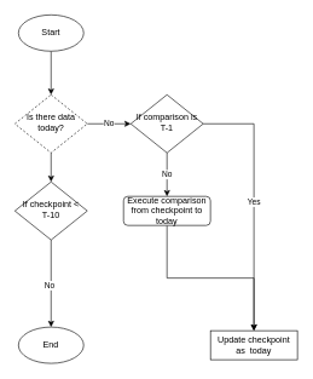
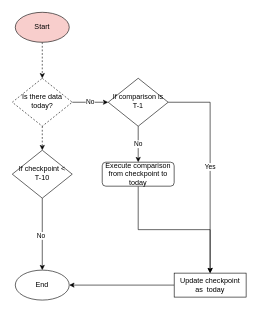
  <mxCell id="0" />
  <mxCell id="1" parent="0" />
  <mxCell id="2" value="No" style="edgeStyle=orthogonalEdgeStyle;rounded=0;orthogonalLoop=1;jettySize=auto;html=1;entryX=0;entryY=0.5;entryDx=0;entryDy=0;" edge="1" parent="1" source="4" target="10"><mxGeometry relative="1" as="geometry" /></mxCell>
- <mxCell id="3" style="edgeStyle=orthogonalEdgeStyle;rounded=0;orthogonalLoop=1;jettySize=auto;html=1;entryX=0.5;entryY=0;entryDx=0;entryDy=0;" edge="1" parent="1" source="4" target="17"><mxGeometry relative="1" as="geometry" /></mxCell>
+ <mxCell id="3" style="edgeStyle=orthogonalEdgeStyle;rounded=0;orthogonalLoop=1;jettySize=auto;html=1;entryX=0.5;entryY=0;entryDx=0;entryDy=0;dashed=1;" edge="1" parent="1" source="4" target="17"><mxGeometry relative="1" as="geometry" /></mxCell>
  <mxCell id="4" value="Is there data today?" style="rhombus;whiteSpace=wrap;html=1;shadow=0;fontFamily=Helvetica;fontSize=12;align=center;strokeWidth=1;spacing=6;spacingTop=-4;dashed=1;" parent="1" vertex="1"><mxGeometry x="20" y="130" width="100" height="80" as="geometry" /></mxCell>
- <mxCell id="5" style="edgeStyle=orthogonalEdgeStyle;rounded=0;orthogonalLoop=1;jettySize=auto;html=1;entryX=0.5;entryY=0;entryDx=0;entryDy=0;" edge="1" parent="1" source="6" target="4"><mxGeometry relative="1" as="geometry"><mxPoint x="70" y="110" as="targetPoint" /></mxGeometry></mxCell>
- <mxCell id="6" value="Start" style="ellipse;whiteSpace=wrap;html=1;" vertex="1" parent="1"><mxGeometry x="25" y="20" width="90" height="50" as="geometry" /></mxCell>
+ <mxCell id="5" style="edgeStyle=orthogonalEdgeStyle;rounded=0;orthogonalLoop=1;jettySize=auto;html=1;entryX=0.5;entryY=0;entryDx=0;entryDy=0;dashed=1;" edge="1" parent="1" source="6" target="4"><mxGeometry relative="1" as="geometry"><mxPoint x="70" y="110" as="targetPoint" /></mxGeometry></mxCell>
+ <mxCell id="6" value="Start" style="ellipse;whiteSpace=wrap;html=1;fillColor=#f8cecc;" vertex="1" parent="1"><mxGeometry x="25" y="20" width="90" height="50" as="geometry" /></mxCell>
  <mxCell id="7" value="End" style="ellipse;whiteSpace=wrap;html=1;" vertex="1" parent="1"><mxGeometry x="25" y="450" width="90" height="50" as="geometry" /></mxCell>
  <mxCell id="8" value="Yes" style="edgeStyle=orthogonalEdgeStyle;rounded=0;orthogonalLoop=1;jettySize=auto;html=1;entryX=0.5;entryY=0;entryDx=0;entryDy=0;" edge="1" parent="1" source="10" target="12"><mxGeometry relative="1" as="geometry"><mxPoint x="230" y="240" as="targetPoint" /></mxGeometry></mxCell>
  <mxCell id="9" value="No" style="edgeStyle=orthogonalEdgeStyle;rounded=0;orthogonalLoop=1;jettySize=auto;html=1;entryX=0.5;entryY=0;entryDx=0;entryDy=0;" edge="1" parent="1" source="10" target="14"><mxGeometry relative="1" as="geometry"><mxPoint x="360" y="240" as="targetPoint" /></mxGeometry></mxCell>
  <mxCell id="10" value="If comparison is&lt;br&gt;T-1" style="rhombus;whiteSpace=wrap;html=1;shadow=0;fontFamily=Helvetica;fontSize=12;align=center;strokeWidth=1;spacing=6;spacingTop=-4;" vertex="1" parent="1"><mxGeometry x="180" y="130" width="100" height="80" as="geometry" /></mxCell>
+ <mxCell id="11" style="edgeStyle=orthogonalEdgeStyle;rounded=0;orthogonalLoop=1;jettySize=auto;html=1;entryX=1;entryY=0.5;entryDx=0;entryDy=0;" edge="1" parent="1" source="12" target="7"><mxGeometry relative="1" as="geometry" /></mxCell>
  <mxCell id="12" value="Update checkpoint as&amp;nbsp; today" style="whiteSpace=wrap;html=1;rounded=0;" vertex="1" parent="1"><mxGeometry x="290" y="455" width="120" height="40" as="geometry" /></mxCell>
  <mxCell id="13" style="edgeStyle=orthogonalEdgeStyle;rounded=0;orthogonalLoop=1;jettySize=auto;html=1;entryX=0.5;entryY=0;entryDx=0;entryDy=0;" edge="1" parent="1" source="14" target="12"><mxGeometry relative="1" as="geometry" /></mxCell>
  <mxCell id="14" value="Execute comparison&lt;br&gt;from checkpoint to today" style="rounded=1;whiteSpace=wrap;html=1;" vertex="1" parent="1"><mxGeometry x="170" y="270" width="120" height="40" as="geometry" /></mxCell>
  <mxCell id="15" style="edgeStyle=orthogonalEdgeStyle;rounded=0;orthogonalLoop=1;jettySize=auto;html=1;entryX=0.5;entryY=0;entryDx=0;entryDy=0;" edge="1" parent="1" source="17" target="7"><mxGeometry relative="1" as="geometry" /></mxCell>
  <mxCell id="16" value="No" style="edgeLabel;html=1;align=center;verticalAlign=middle;resizable=0;points=[];" vertex="1" connectable="0" parent="15"><mxGeometry x="0.035" y="-3" relative="1" as="geometry"><mxPoint as="offset" /></mxGeometry></mxCell>
  <mxCell id="17" value="If checkpoint &amp;lt; T-10" style="rhombus;whiteSpace=wrap;html=1;shadow=0;fontFamily=Helvetica;fontSize=12;align=center;strokeWidth=1;spacing=6;spacingTop=-4;" vertex="1" parent="1"><mxGeometry x="20" y="250" width="100" height="80" as="geometry" /></mxCell>
